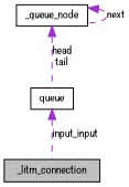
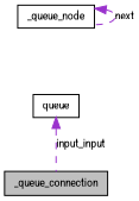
  digraph {
    fontname="Roboto Condensed"
    node [color=black fontname="Roboto Condensed" fontsize=10 shape=record]
    edge [color=darkorchid3 dir=back fontname="Roboto Condensed" fontsize=10 labelfontname=FreeSans labelfontsize=10 style=dashed]
-   n1 [fillcolor=grey75 fontcolor=black height=0.2 label=_litm_connection style=filled width=0.4]
+   n1 [fillcolor=grey75 fontcolor=black height=0.2 label=_queue_connection style=filled width=0.4]
    n2 [height=0.2 label=queue width=0.4]
    n3 [height=0.2 label=_queue_node width=0.4]
    n2 -> n1 [label=input_input]
-   n3 -> n2 [label="head\ntail"]
    n3 -> n3 [label=next]
  }
